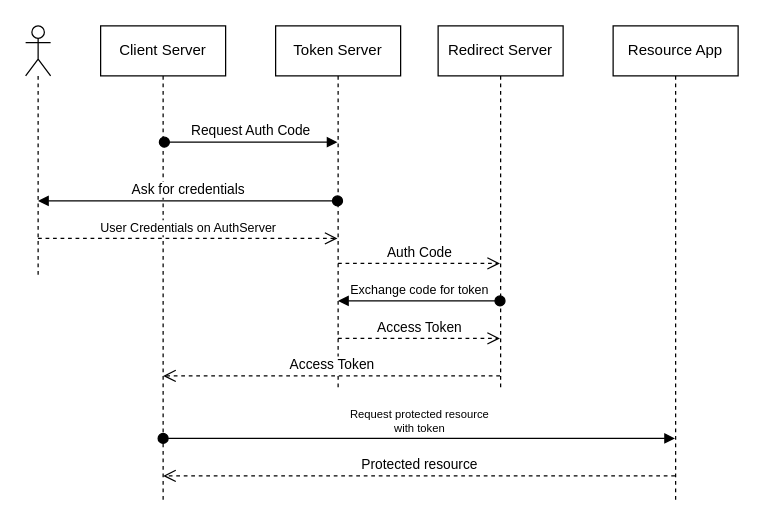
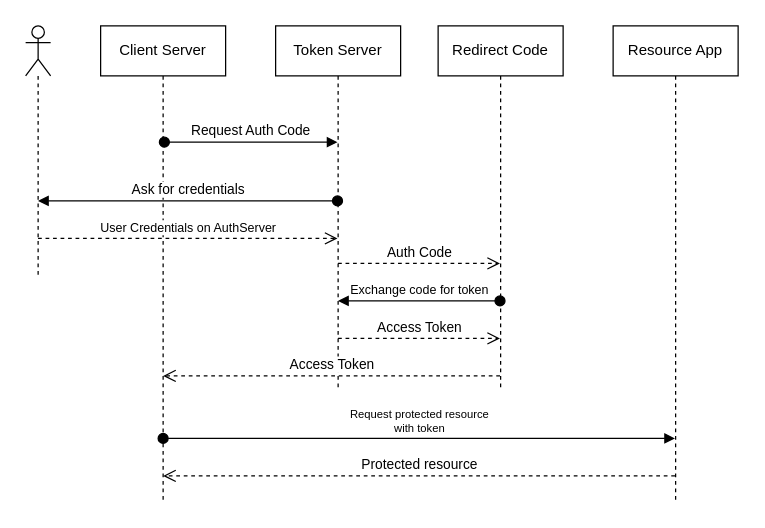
  <mxCell id="0" />
  <mxCell id="1" parent="0" />
  <mxCell id="2" value="Client Server" style="shape=umlLifeline;perimeter=lifelinePerimeter;whiteSpace=wrap;html=1;container=1;dropTarget=0;collapsible=0;recursiveResize=0;outlineConnect=0;portConstraint=eastwest;newEdgeStyle={&quot;curved&quot;:0,&quot;rounded&quot;:0};" parent="1" vertex="1"><mxGeometry x="80" y="20" width="100" height="380" as="geometry" /></mxCell>
  <mxCell id="3" value="Token Server" style="shape=umlLifeline;perimeter=lifelinePerimeter;whiteSpace=wrap;html=1;container=1;dropTarget=0;collapsible=0;recursiveResize=0;outlineConnect=0;portConstraint=eastwest;newEdgeStyle={&quot;curved&quot;:0,&quot;rounded&quot;:0};" parent="1" vertex="1"><mxGeometry x="220" y="20" width="100" height="290" as="geometry" /></mxCell>
- <mxCell id="4" value="Redirect Server" style="shape=umlLifeline;perimeter=lifelinePerimeter;whiteSpace=wrap;html=1;container=1;dropTarget=0;collapsible=0;recursiveResize=0;outlineConnect=0;portConstraint=eastwest;newEdgeStyle={&quot;curved&quot;:0,&quot;rounded&quot;:0};" parent="1" vertex="1"><mxGeometry x="350" y="20" width="100" height="290" as="geometry" /></mxCell>
+ <mxCell id="4" value="Redirect Code" style="shape=umlLifeline;perimeter=lifelinePerimeter;whiteSpace=wrap;html=1;container=1;dropTarget=0;collapsible=0;recursiveResize=0;outlineConnect=0;portConstraint=eastwest;newEdgeStyle={&quot;curved&quot;:0,&quot;rounded&quot;:0};" parent="1" vertex="1"><mxGeometry x="350" y="20" width="100" height="290" as="geometry" /></mxCell>
  <mxCell id="5" value="Resource App" style="shape=umlLifeline;perimeter=lifelinePerimeter;whiteSpace=wrap;html=1;container=1;dropTarget=0;collapsible=0;recursiveResize=0;outlineConnect=0;portConstraint=eastwest;newEdgeStyle={&quot;curved&quot;:0,&quot;rounded&quot;:0};" parent="1" vertex="1"><mxGeometry x="490" y="20" width="100" height="380" as="geometry" /></mxCell>
  <mxCell id="6" value="Request Auth Code" style="html=1;verticalAlign=bottom;startArrow=oval;startFill=1;endArrow=block;startSize=8;curved=0;rounded=0;" parent="1" edge="1" target="3"><mxGeometry width="60" relative="1" as="geometry"><mxPoint x="131" y="113" as="sourcePoint" /><mxPoint x="381" y="113" as="targetPoint" /></mxGeometry></mxCell>
  <mxCell id="7" value="" style="shape=umlLifeline;perimeter=lifelinePerimeter;whiteSpace=wrap;html=1;container=1;dropTarget=0;collapsible=0;recursiveResize=0;outlineConnect=0;portConstraint=eastwest;newEdgeStyle={&quot;curved&quot;:0,&quot;rounded&quot;:0};participant=umlActor;size=40;" parent="1" vertex="1"><mxGeometry x="20" y="20" width="20" height="200" as="geometry" /></mxCell>
  <mxCell id="8" value="Ask for credentials" style="html=1;verticalAlign=bottom;startArrow=oval;startFill=1;endArrow=block;startSize=8;curved=0;rounded=0;" parent="1" edge="1" source="3"><mxGeometry width="60" relative="1" as="geometry"><mxPoint x="379.5" y="160" as="sourcePoint" /><mxPoint x="29.929" y="160" as="targetPoint" /></mxGeometry></mxCell>
  <mxCell id="9" value="User Credentials on AuthServer" style="html=1;verticalAlign=bottom;endArrow=open;dashed=1;endSize=8;curved=0;rounded=0;fontSize=10;" parent="1" edge="1" target="3"><mxGeometry relative="1" as="geometry"><mxPoint x="29.929" y="190" as="sourcePoint" /><mxPoint x="379.5" y="190" as="targetPoint" /></mxGeometry></mxCell>
  <mxCell id="10" value="Auth Code" style="html=1;verticalAlign=bottom;endArrow=open;dashed=1;endSize=8;curved=0;rounded=0;" parent="1" edge="1"><mxGeometry relative="1" as="geometry"><mxPoint x="269.929" y="210" as="sourcePoint" /><mxPoint x="399.5" y="210" as="targetPoint" /></mxGeometry></mxCell>
  <mxCell id="11" value="Exchange code for token" style="html=1;verticalAlign=bottom;startArrow=oval;startFill=1;endArrow=block;startSize=8;curved=0;rounded=0;fontSize=10;" parent="1" edge="1"><mxGeometry width="60" relative="1" as="geometry"><mxPoint x="399.5" y="240" as="sourcePoint" /><mxPoint x="269.929" y="240" as="targetPoint" /></mxGeometry></mxCell>
  <mxCell id="12" value="Access Token" style="html=1;verticalAlign=bottom;endArrow=open;dashed=1;endSize=8;curved=0;rounded=0;" parent="1" edge="1"><mxGeometry relative="1" as="geometry"><mxPoint x="269.929" y="270" as="sourcePoint" /><mxPoint x="399.5" y="270" as="targetPoint" /></mxGeometry></mxCell>
  <mxCell id="13" value="Access Token" style="html=1;verticalAlign=bottom;endArrow=open;dashed=1;endSize=8;curved=0;rounded=0;" parent="1" edge="1" source="4"><mxGeometry relative="1" as="geometry"><mxPoint x="509.5" y="300" as="sourcePoint" /><mxPoint x="130" y="300" as="targetPoint" /></mxGeometry></mxCell>
  <mxCell id="14" value="Request protected resource &lt;br&gt;with token" style="html=1;verticalAlign=bottom;startArrow=oval;startFill=1;endArrow=block;startSize=8;curved=0;rounded=0;fontSize=9;" parent="1" edge="1"><mxGeometry width="60" relative="1" as="geometry"><mxPoint x="130" y="350" as="sourcePoint" /><mxPoint x="539.5" y="350" as="targetPoint" /></mxGeometry></mxCell>
  <mxCell id="15" value="Protected resource" style="html=1;verticalAlign=bottom;endArrow=open;dashed=1;endSize=8;curved=0;rounded=0;" parent="1" edge="1"><mxGeometry relative="1" as="geometry"><mxPoint x="539.5" y="380" as="sourcePoint" /><mxPoint x="130" y="380" as="targetPoint" /></mxGeometry></mxCell>
